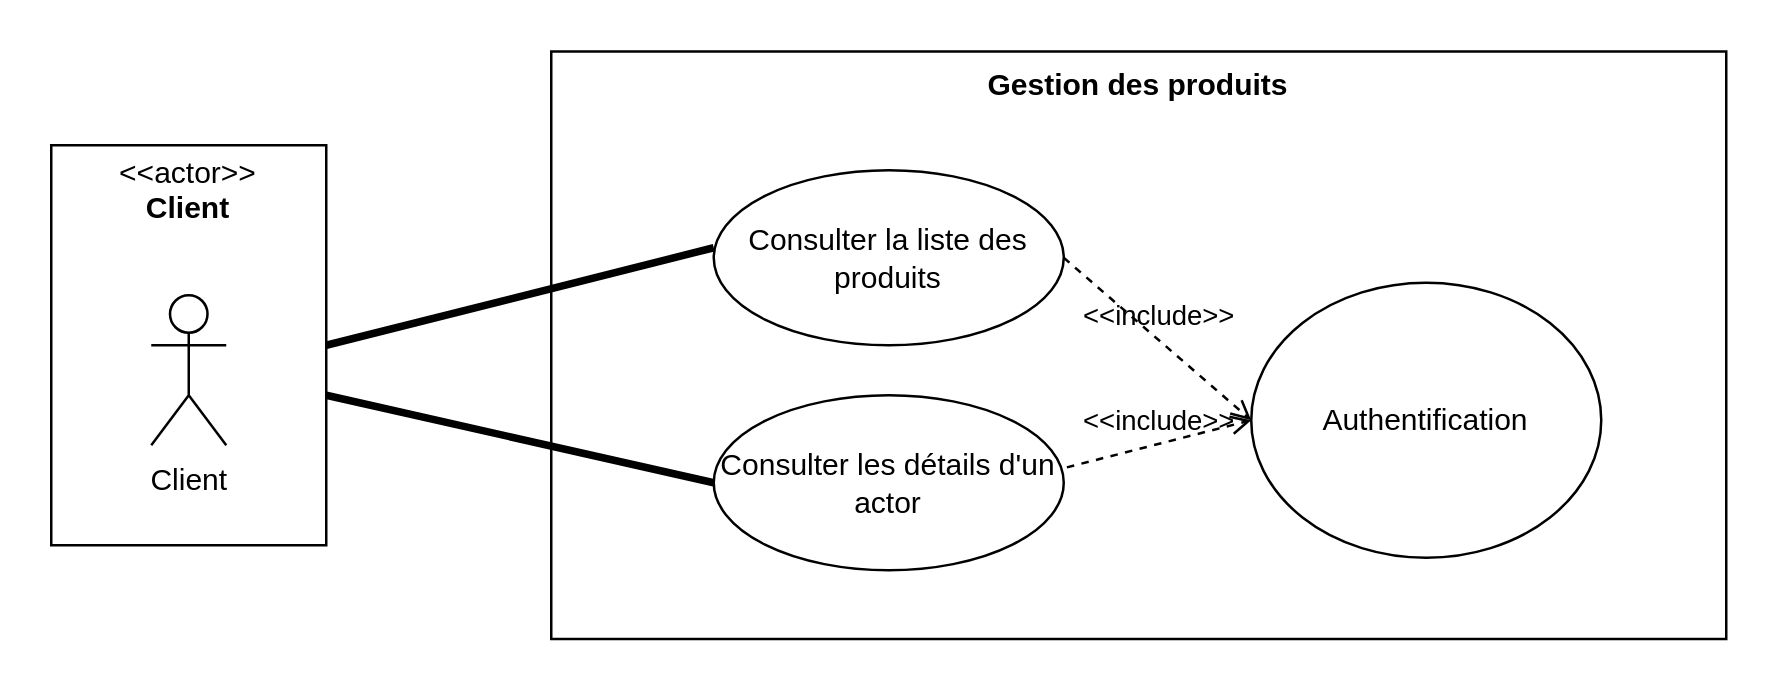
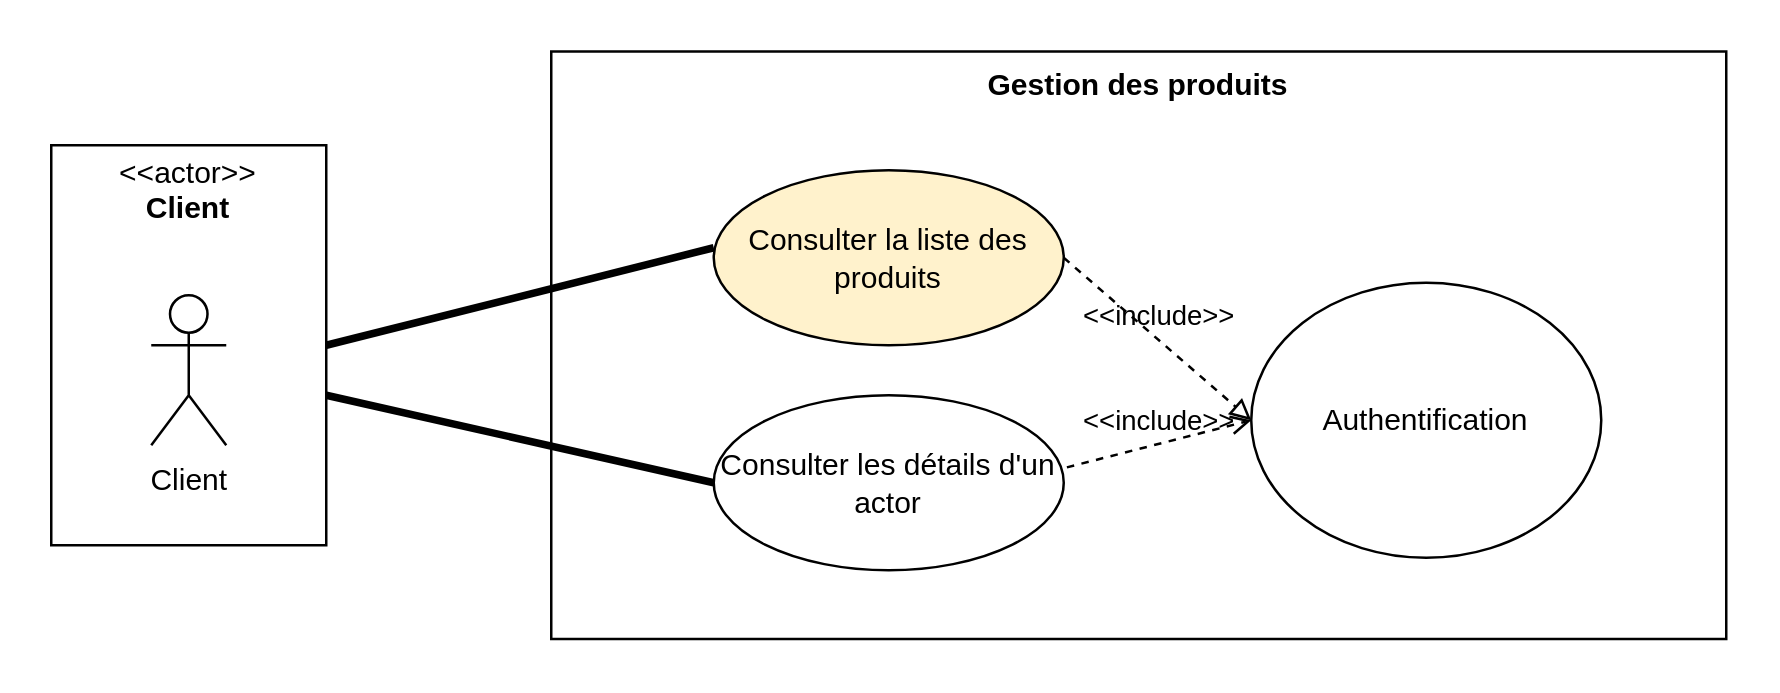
  <mxCell id="0" />
  <mxCell id="1" parent="0" />
  <mxCell id="2" value="&lt;p style=&quot;margin:0px;margin-top:4px;text-align:center;&quot;&gt;&amp;lt;&amp;lt;actor&amp;gt;&amp;gt;&lt;br&gt;&lt;b&gt;Client&lt;/b&gt;&lt;/p&gt;" style="shape=rect;html=1;overflow=fill;html=1;whiteSpace=wrap;align=center;" parent="1" vertex="1"><mxGeometry x="20" y="57.5" width="110" height="160" as="geometry" /></mxCell>
  <mxCell id="3" value="Gestion des produits" style="shape=rect;html=1;verticalAlign=top;fontStyle=1;whiteSpace=wrap;align=center;" parent="1" vertex="1"><mxGeometry x="220" y="20" width="470" height="235" as="geometry" /></mxCell>
- <mxCell id="4" value="Consulter la liste des produits" style="ellipse;whiteSpace=wrap;html=1;" parent="1" vertex="1"><mxGeometry x="285" y="67.5" width="140" height="70" as="geometry" /></mxCell>
+ <mxCell id="4" value="Consulter la liste des produits" style="ellipse;whiteSpace=wrap;html=1;fillColor=#fff2cc;" parent="1" vertex="1"><mxGeometry x="285" y="67.5" width="140" height="70" as="geometry" /></mxCell>
  <mxCell id="5" value="Consulter les détails d'un actor" style="ellipse;whiteSpace=wrap;html=1;" parent="1" vertex="1"><mxGeometry x="285" y="157.5" width="140" height="70" as="geometry" /></mxCell>
  <mxCell id="6" value="Client" style="shape=umlActor;verticalLabelPosition=bottom;verticalAlign=top;html=1;" parent="1" vertex="1"><mxGeometry x="60" y="117.5" width="30" height="60" as="geometry" /></mxCell>
  <mxCell id="7" value="" style="endArrow=none;startArrow=none;endFill=0;startFill=0;endSize=8;html=1;verticalAlign=bottom;labelBackgroundColor=none;strokeWidth=3;exitX=1;exitY=0.5;exitDx=0;exitDy=0;" parent="1" source="2" edge="1"><mxGeometry width="160" relative="1" as="geometry"><mxPoint x="125" y="98.5" as="sourcePoint" /><mxPoint x="285" y="98.5" as="targetPoint" /></mxGeometry></mxCell>
  <mxCell id="8" value="" style="endArrow=none;startArrow=none;endFill=0;startFill=0;endSize=8;html=1;verticalAlign=bottom;labelBackgroundColor=none;strokeWidth=3;exitX=1;exitY=0.5;exitDx=0;exitDy=0;entryX=0;entryY=0.5;entryDx=0;entryDy=0;" parent="1" target="5" edge="1"><mxGeometry width="160" relative="1" as="geometry"><mxPoint x="130" y="157.5" as="sourcePoint" /><mxPoint x="285" y="118.5" as="targetPoint" /></mxGeometry></mxCell>
  <mxCell id="9" value="Authentification" style="ellipse;whiteSpace=wrap;html=1;" vertex="1" parent="1"><mxGeometry x="500" y="112.5" width="140" height="110" as="geometry" /></mxCell>
- <mxCell id="10" value="&amp;lt;&amp;lt;include&amp;gt;&amp;gt;" style="html=1;verticalAlign=bottom;labelBackgroundColor=none;endArrow=open;endFill=0;dashed=1;exitX=1;exitY=0.5;exitDx=0;exitDy=0;entryX=0;entryY=0.5;entryDx=0;entryDy=0;" edge="1" parent="1" source="4" target="9"><mxGeometry width="160" relative="1" as="geometry"><mxPoint x="290" y="50" as="sourcePoint" /><mxPoint x="450" y="50" as="targetPoint" /></mxGeometry></mxCell>
+ <mxCell id="10" value="&amp;lt;&amp;lt;include&amp;gt;&amp;gt;" style="html=1;verticalAlign=bottom;labelBackgroundColor=none;endArrow=block;endFill=0;dashed=1;exitX=1;exitY=0.5;exitDx=0;exitDy=0;entryX=0;entryY=0.5;entryDx=0;entryDy=0;" edge="1" parent="1" source="4" target="9"><mxGeometry width="160" relative="1" as="geometry"><mxPoint x="290" y="50" as="sourcePoint" /><mxPoint x="450" y="50" as="targetPoint" /></mxGeometry></mxCell>
  <mxCell id="11" value="&amp;lt;&amp;lt;include&amp;gt;&amp;gt;" style="html=1;verticalAlign=bottom;labelBackgroundColor=none;endArrow=open;endFill=0;dashed=1;exitX=1.009;exitY=0.412;exitDx=0;exitDy=0;entryX=0;entryY=0.5;entryDx=0;entryDy=0;exitPerimeter=0;" edge="1" parent="1" source="5" target="9"><mxGeometry width="160" relative="1" as="geometry"><mxPoint x="435" y="182.5" as="sourcePoint" /><mxPoint x="510" y="227.5" as="targetPoint" /></mxGeometry></mxCell>
